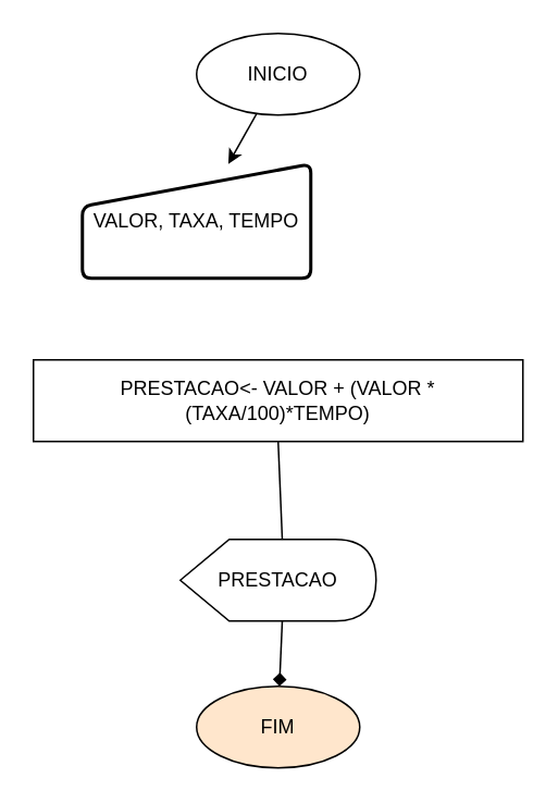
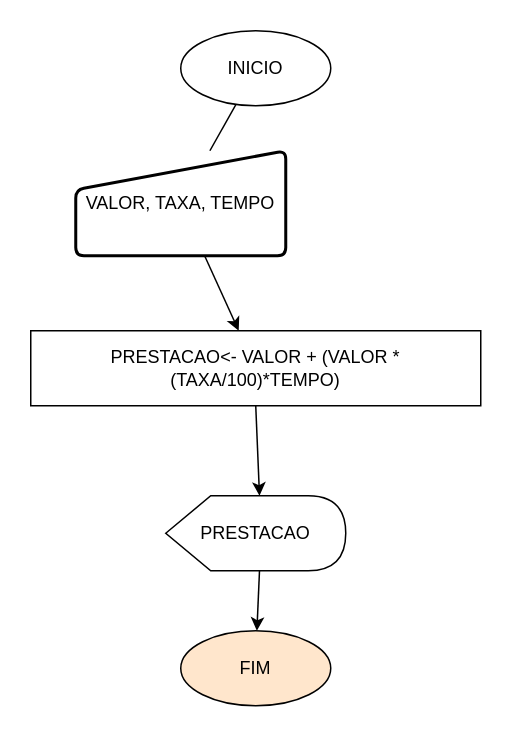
  <mxCell id="0" />
  <mxCell id="1" parent="0" />
- <mxCell id="2" value="" style="rounded=0;orthogonalLoop=1;jettySize=auto;html=1;" edge="1" parent="1" source="3" target="10"><mxGeometry relative="1" as="geometry" /></mxCell>
+ <mxCell id="2" value="" style="rounded=0;orthogonalLoop=1;jettySize=auto;html=1;endArrow=none;" edge="1" parent="1" source="3" target="10"><mxGeometry relative="1" as="geometry" /></mxCell>
  <mxCell id="3" value="INICIO" style="ellipse;whiteSpace=wrap;html=1;" parent="1" vertex="1"><mxGeometry x="120" y="20" width="100" height="50" as="geometry" /></mxCell>
- <mxCell id="4" style="edgeStyle=none;rounded=0;orthogonalLoop=1;jettySize=auto;html=1;exitX=0.5;exitY=1;exitDx=0;exitDy=0;entryX=0;entryY=0;entryDx=62.5;entryDy=0;entryPerimeter=0;endArrow=none;" parent="1" source="5" target="7" edge="1"><mxGeometry relative="1" as="geometry" /></mxCell>
+ <mxCell id="4" style="edgeStyle=none;rounded=0;orthogonalLoop=1;jettySize=auto;html=1;exitX=0.5;exitY=1;exitDx=0;exitDy=0;entryX=0;entryY=0;entryDx=62.5;entryDy=0;entryPerimeter=0;" parent="1" source="5" target="7" edge="1"><mxGeometry relative="1" as="geometry" /></mxCell>
  <mxCell id="5" value="PRESTACAO&amp;lt;- VALOR + (VALOR * (TAXA/100)*TEMPO)" style="whiteSpace=wrap;html=1;" parent="1" vertex="1"><mxGeometry x="20" y="220" width="300" height="50" as="geometry" /></mxCell>
- <mxCell id="6" style="edgeStyle=none;rounded=0;orthogonalLoop=1;jettySize=auto;html=1;exitX=0;exitY=0;exitDx=62.5;exitDy=50;exitPerimeter=0;endArrow=diamond;" parent="1" source="7" target="8" edge="1"><mxGeometry relative="1" as="geometry" /></mxCell>
+ <mxCell id="6" style="edgeStyle=none;rounded=0;orthogonalLoop=1;jettySize=auto;html=1;exitX=0;exitY=0;exitDx=62.5;exitDy=50;exitPerimeter=0;" parent="1" source="7" target="8" edge="1"><mxGeometry relative="1" as="geometry" /></mxCell>
  <mxCell id="7" value="PRESTACAO" style="shape=display;whiteSpace=wrap;html=1;" parent="1" vertex="1"><mxGeometry x="110" y="330" width="120" height="50" as="geometry" /></mxCell>
  <mxCell id="8" value="FIM" style="ellipse;whiteSpace=wrap;html=1;fillColor=#ffe6cc;" parent="1" vertex="1"><mxGeometry x="120" y="420" width="100" height="50" as="geometry" /></mxCell>
+ <mxCell id="9" value="" style="edgeStyle=none;rounded=0;orthogonalLoop=1;jettySize=auto;html=1;" edge="1" parent="1" source="10" target="5"><mxGeometry relative="1" as="geometry" /></mxCell>
  <mxCell id="10" value="&lt;span&gt;VALOR, TAXA, TEMPO&lt;/span&gt;" style="html=1;strokeWidth=2;shape=manualInput;whiteSpace=wrap;rounded=1;size=26;arcSize=11;" vertex="1" parent="1"><mxGeometry x="50" y="100" width="140" height="70" as="geometry" /></mxCell>
